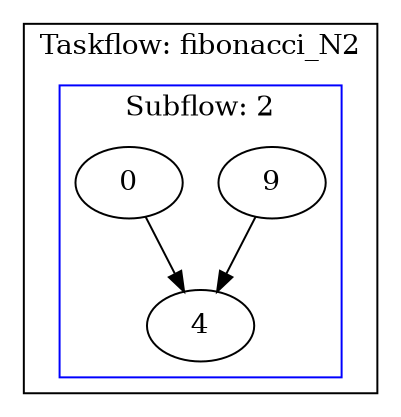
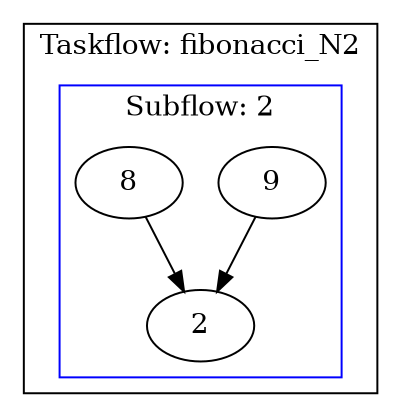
  digraph {
-   n1 [label=4]
+   n1 [label=2]
    n2 [label=9]
-   n3 [label=0]
+   n3 [label=8]
    subgraph cluster_1 {
      label="Taskflow: fibonacci_N2"
      subgraph cluster_2 {
        color=blue
        label="Subflow: 2"
        n1
        n2
        n3
      }
    }
    n2 -> n1
    n3 -> n1
  }
